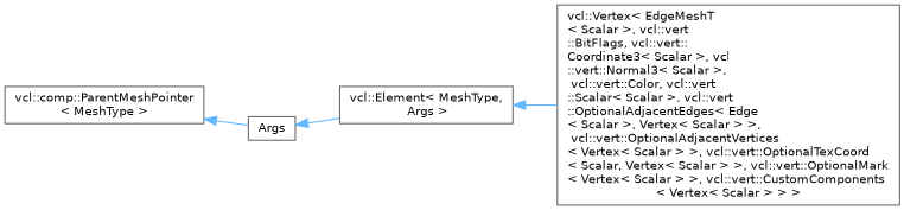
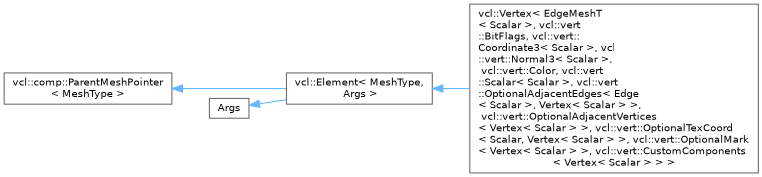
  digraph {
    rankdir=LR
    node [color=gray40 fillcolor=white fontname=Helvetica fontsize=10 shape=box style=filled]
    edge [color=steelblue1 dir=back fontname=Helvetica fontsize=10 labelfontname=Helvetica labelfontsize=10 style=solid]
    n1 [height=0.2 label="vcl::Vertex\< EdgeMeshT\l\< Scalar \>, vcl::vert\l::BitFlags, vcl::vert::\lCoordinate3\< Scalar \>, vcl\l::vert::Normal3\< Scalar \>,\l vcl::vert::Color, vcl::vert\l::Scalar\< Scalar \>, vcl::vert\l::OptionalAdjacentEdges\< Edge\l\< Scalar \>, Vertex\< Scalar \> \>,\l vcl::vert::OptionalAdjacentVertices\l\< Vertex\< Scalar \> \>, vcl::vert::OptionalTexCoord\l\< Scalar, Vertex\< Scalar \> \>, vcl::vert::OptionalMark\l\< Vertex\< Scalar \> \>, vcl::vert::CustomComponents\l\< Vertex\< Scalar \> \> \>" width=0.4]
    n2 [height=0.2 label="vcl::Element\< MeshType,\l Args \>" width=0.4]
    n3 [height=0.2 label="vcl::comp::ParentMeshPointer\l\< MeshType \>" width=0.4]
    n4 [height=0.2 label=Args width=0.4]
    n2 -> n1
-   n3 -> n4
+   n3 -> n2
    n4 -> n2
  }
